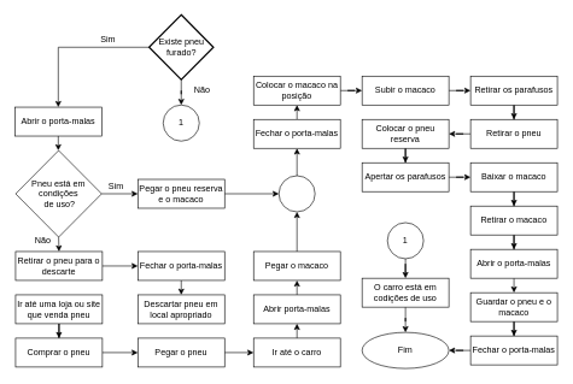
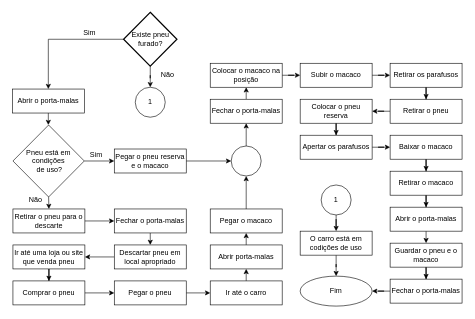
  <mxCell id="0" />
  <mxCell id="1" parent="0" />
  <mxCell id="2" value="" style="edgeStyle=orthogonalEdgeStyle;rounded=0;orthogonalLoop=1;jettySize=auto;html=1;" edge="1" parent="1" source="4" target="9"><mxGeometry relative="1" as="geometry" /></mxCell>
  <mxCell id="3" style="edgeStyle=orthogonalEdgeStyle;rounded=0;orthogonalLoop=1;jettySize=auto;html=1;exitX=0.5;exitY=1;exitDx=0;exitDy=0;entryX=0.5;entryY=0;entryDx=0;entryDy=0;" edge="1" parent="1" source="4" target="36"><mxGeometry relative="1" as="geometry" /></mxCell>
  <mxCell id="4" value="Pneu está em &lt;br&gt;condições&lt;br&gt;&amp;nbsp;de uso?" style="rhombus;whiteSpace=wrap;html=1;" vertex="1" parent="1"><mxGeometry x="21" y="208" width="119" height="120" as="geometry" /></mxCell>
  <mxCell id="5" value="" style="edgeStyle=orthogonalEdgeStyle;rounded=0;orthogonalLoop=1;jettySize=auto;html=1;" edge="1" parent="1" source="6" target="4"><mxGeometry relative="1" as="geometry" /></mxCell>
  <mxCell id="6" value="Abrir o porta-malas" style="rounded=0;whiteSpace=wrap;html=1;" vertex="1" parent="1"><mxGeometry x="20" y="148" width="120" height="40" as="geometry" /></mxCell>
  <mxCell id="7" style="edgeStyle=orthogonalEdgeStyle;rounded=0;orthogonalLoop=1;jettySize=auto;html=1;exitX=0.5;exitY=1;exitDx=0;exitDy=0;" edge="1" parent="1"><mxGeometry relative="1" as="geometry"><mxPoint x="623" y="122" as="sourcePoint" /><mxPoint x="623" y="122" as="targetPoint" /></mxGeometry></mxCell>
  <mxCell id="8" value="" style="edgeStyle=orthogonalEdgeStyle;rounded=0;orthogonalLoop=1;jettySize=auto;html=1;" edge="1" parent="1" source="9" target="54"><mxGeometry relative="1" as="geometry" /></mxCell>
  <mxCell id="9" value="Pegar o pneu reserva e o macaco" style="rounded=0;whiteSpace=wrap;html=1;" vertex="1" parent="1"><mxGeometry x="190" y="248" width="120" height="40" as="geometry" /></mxCell>
  <mxCell id="10" style="edgeStyle=orthogonalEdgeStyle;rounded=0;orthogonalLoop=1;jettySize=auto;html=1;exitX=0.5;exitY=0;exitDx=0;exitDy=0;entryX=0.5;entryY=1;entryDx=0;entryDy=0;" edge="1" parent="1" source="11" target="13"><mxGeometry relative="1" as="geometry" /></mxCell>
  <mxCell id="11" value="Fechar o porta-malas" style="rounded=0;whiteSpace=wrap;html=1;" vertex="1" parent="1"><mxGeometry x="350" y="165" width="120" height="40" as="geometry" /></mxCell>
  <mxCell id="12" value="" style="edgeStyle=orthogonalEdgeStyle;rounded=0;orthogonalLoop=1;jettySize=auto;html=1;" edge="1" parent="1" source="13" target="33"><mxGeometry relative="1" as="geometry" /></mxCell>
  <mxCell id="13" value="Colocar o macaco na posição" style="rounded=0;whiteSpace=wrap;html=1;" vertex="1" parent="1"><mxGeometry x="350" y="105" width="120" height="40" as="geometry" /></mxCell>
  <mxCell id="14" value="" style="edgeStyle=orthogonalEdgeStyle;rounded=0;orthogonalLoop=1;jettySize=auto;html=1;" edge="1" parent="1" source="15" target="17"><mxGeometry relative="1" as="geometry" /></mxCell>
  <mxCell id="15" value="Guardar o pneu e o macaco" style="rounded=0;whiteSpace=wrap;html=1;" vertex="1" parent="1"><mxGeometry x="650" y="405" width="120" height="40" as="geometry" /></mxCell>
  <mxCell id="16" value="" style="edgeStyle=orthogonalEdgeStyle;rounded=0;orthogonalLoop=1;jettySize=auto;html=1;" edge="1" parent="1" source="17" target="34"><mxGeometry relative="1" as="geometry" /></mxCell>
  <mxCell id="17" value="Fechar o porta-malas" style="rounded=0;whiteSpace=wrap;html=1;" vertex="1" parent="1"><mxGeometry x="650" y="465" width="120" height="40" as="geometry" /></mxCell>
  <mxCell id="18" value="" style="edgeStyle=orthogonalEdgeStyle;rounded=0;orthogonalLoop=1;jettySize=auto;html=1;" edge="1" parent="1" source="19" target="21"><mxGeometry relative="1" as="geometry" /></mxCell>
  <mxCell id="19" value="Colocar o pneu reserva" style="rounded=0;whiteSpace=wrap;html=1;" vertex="1" parent="1"><mxGeometry x="500" y="165" width="120" height="40" as="geometry" /></mxCell>
  <mxCell id="20" value="" style="edgeStyle=orthogonalEdgeStyle;rounded=0;orthogonalLoop=1;jettySize=auto;html=1;" edge="1" parent="1" source="21" target="27"><mxGeometry relative="1" as="geometry" /></mxCell>
  <mxCell id="21" value="Apertar os parafusos" style="rounded=0;whiteSpace=wrap;html=1;" vertex="1" parent="1"><mxGeometry x="500" y="225" width="120" height="40" as="geometry" /></mxCell>
  <mxCell id="22" style="edgeStyle=orthogonalEdgeStyle;rounded=0;orthogonalLoop=1;jettySize=auto;html=1;exitX=0.5;exitY=1;exitDx=0;exitDy=0;entryX=0.5;entryY=0;entryDx=0;entryDy=0;" edge="1" parent="1" source="23" target="15"><mxGeometry relative="1" as="geometry" /></mxCell>
  <mxCell id="23" value="Abrir o porta-malas" style="rounded=0;whiteSpace=wrap;html=1;" vertex="1" parent="1"><mxGeometry x="650" y="345" width="120" height="40" as="geometry" /></mxCell>
  <mxCell id="24" value="" style="edgeStyle=orthogonalEdgeStyle;rounded=0;orthogonalLoop=1;jettySize=auto;html=1;" edge="1" parent="1" source="25" target="23"><mxGeometry relative="1" as="geometry" /></mxCell>
  <mxCell id="25" value="Retirar o macaco" style="rounded=0;whiteSpace=wrap;html=1;" vertex="1" parent="1"><mxGeometry x="650" y="285" width="120" height="40" as="geometry" /></mxCell>
  <mxCell id="26" value="" style="edgeStyle=orthogonalEdgeStyle;rounded=0;orthogonalLoop=1;jettySize=auto;html=1;" edge="1" parent="1" source="27" target="25"><mxGeometry relative="1" as="geometry" /></mxCell>
  <mxCell id="27" value="Baixar o macaco" style="rounded=0;whiteSpace=wrap;html=1;" vertex="1" parent="1"><mxGeometry x="650" y="225" width="120" height="40" as="geometry" /></mxCell>
  <mxCell id="28" value="" style="edgeStyle=orthogonalEdgeStyle;rounded=0;orthogonalLoop=1;jettySize=auto;html=1;" edge="1" parent="1" source="29" target="19"><mxGeometry relative="1" as="geometry" /></mxCell>
  <mxCell id="29" value="Retirar o pneu" style="rounded=0;whiteSpace=wrap;html=1;" vertex="1" parent="1"><mxGeometry x="650" y="165" width="120" height="40" as="geometry" /></mxCell>
  <mxCell id="30" value="" style="edgeStyle=orthogonalEdgeStyle;rounded=0;orthogonalLoop=1;jettySize=auto;html=1;" edge="1" parent="1" source="31" target="29"><mxGeometry relative="1" as="geometry" /></mxCell>
  <mxCell id="31" value="Retirar os parafusos" style="rounded=0;whiteSpace=wrap;html=1;" vertex="1" parent="1"><mxGeometry x="650" y="105" width="120" height="40" as="geometry" /></mxCell>
  <mxCell id="32" value="" style="edgeStyle=orthogonalEdgeStyle;rounded=0;orthogonalLoop=1;jettySize=auto;html=1;" edge="1" parent="1" source="33" target="31"><mxGeometry relative="1" as="geometry" /></mxCell>
  <mxCell id="33" value="Subir o macaco" style="rounded=0;whiteSpace=wrap;html=1;" vertex="1" parent="1"><mxGeometry x="500" y="105" width="120" height="40" as="geometry" /></mxCell>
  <mxCell id="34" value="Fim" style="ellipse;whiteSpace=wrap;html=1;" vertex="1" parent="1"><mxGeometry x="500" y="460" width="120" height="50" as="geometry" /></mxCell>
  <mxCell id="35" value="" style="edgeStyle=orthogonalEdgeStyle;rounded=0;orthogonalLoop=1;jettySize=auto;html=1;" edge="1" parent="1" source="36" target="42"><mxGeometry relative="1" as="geometry" /></mxCell>
  <mxCell id="36" value="Retirar o pneu para o descarte" style="rounded=0;whiteSpace=wrap;html=1;" vertex="1" parent="1"><mxGeometry x="21" y="348" width="120" height="40" as="geometry" /></mxCell>
  <mxCell id="37" value="" style="edgeStyle=orthogonalEdgeStyle;rounded=0;orthogonalLoop=1;jettySize=auto;html=1;" edge="1" parent="1" source="38" target="40"><mxGeometry relative="1" as="geometry" /></mxCell>
  <mxCell id="38" value="Ir até uma loja ou site que venda pneu" style="rounded=0;whiteSpace=wrap;html=1;" vertex="1" parent="1"><mxGeometry x="21" y="408" width="120" height="40" as="geometry" /></mxCell>
  <mxCell id="39" value="" style="edgeStyle=orthogonalEdgeStyle;rounded=0;orthogonalLoop=1;jettySize=auto;html=1;" edge="1" parent="1" source="40" target="46"><mxGeometry relative="1" as="geometry" /></mxCell>
  <mxCell id="40" value="Comprar o pneu" style="rounded=0;whiteSpace=wrap;html=1;" vertex="1" parent="1"><mxGeometry x="21" y="468" width="120" height="40" as="geometry" /></mxCell>
  <mxCell id="41" style="edgeStyle=orthogonalEdgeStyle;rounded=0;orthogonalLoop=1;jettySize=auto;html=1;exitX=0.5;exitY=1;exitDx=0;exitDy=0;entryX=0.5;entryY=0;entryDx=0;entryDy=0;" edge="1" parent="1" source="42" target="44"><mxGeometry relative="1" as="geometry" /></mxCell>
  <mxCell id="42" value="Fechar o porta-malas" style="rounded=0;whiteSpace=wrap;html=1;" vertex="1" parent="1"><mxGeometry x="190" y="348" width="120" height="40" as="geometry" /></mxCell>
+ <mxCell id="43" value="" style="edgeStyle=orthogonalEdgeStyle;rounded=0;orthogonalLoop=1;jettySize=auto;html=1;" edge="1" parent="1" source="44" target="38"><mxGeometry relative="1" as="geometry" /></mxCell>
  <mxCell id="44" value="Descartar pneu em local apropriado" style="rounded=0;whiteSpace=wrap;html=1;" vertex="1" parent="1"><mxGeometry x="190" y="408" width="120" height="40" as="geometry" /></mxCell>
  <mxCell id="45" value="" style="edgeStyle=orthogonalEdgeStyle;rounded=0;orthogonalLoop=1;jettySize=auto;html=1;" edge="1" parent="1" source="46" target="48"><mxGeometry relative="1" as="geometry" /></mxCell>
  <mxCell id="46" value="Pegar o pneu" style="rounded=0;whiteSpace=wrap;html=1;" vertex="1" parent="1"><mxGeometry x="190" y="468" width="120" height="40" as="geometry" /></mxCell>
  <mxCell id="47" style="edgeStyle=orthogonalEdgeStyle;rounded=0;orthogonalLoop=1;jettySize=auto;html=1;exitX=0.5;exitY=0;exitDx=0;exitDy=0;entryX=0.5;entryY=1;entryDx=0;entryDy=0;" edge="1" parent="1" source="48" target="50"><mxGeometry relative="1" as="geometry" /></mxCell>
  <mxCell id="48" value="Ir até o carro" style="rounded=0;whiteSpace=wrap;html=1;" vertex="1" parent="1"><mxGeometry x="350" y="468" width="120" height="40" as="geometry" /></mxCell>
  <mxCell id="49" style="edgeStyle=orthogonalEdgeStyle;rounded=0;orthogonalLoop=1;jettySize=auto;html=1;exitX=0.5;exitY=0;exitDx=0;exitDy=0;entryX=0.5;entryY=1;entryDx=0;entryDy=0;" edge="1" parent="1" source="50" target="52"><mxGeometry relative="1" as="geometry" /></mxCell>
  <mxCell id="50" value="Abrir porta-malas" style="rounded=0;whiteSpace=wrap;html=1;" vertex="1" parent="1"><mxGeometry x="350" y="408" width="120" height="40" as="geometry" /></mxCell>
  <mxCell id="51" value="" style="edgeStyle=orthogonalEdgeStyle;rounded=0;orthogonalLoop=1;jettySize=auto;html=1;" edge="1" parent="1" source="52" target="54"><mxGeometry relative="1" as="geometry" /></mxCell>
  <mxCell id="52" value="Pegar o macaco" style="rounded=0;whiteSpace=wrap;html=1;" vertex="1" parent="1"><mxGeometry x="350" y="348" width="120" height="40" as="geometry" /></mxCell>
  <mxCell id="53" style="edgeStyle=orthogonalEdgeStyle;rounded=0;orthogonalLoop=1;jettySize=auto;html=1;exitX=0.5;exitY=0;exitDx=0;exitDy=0;entryX=0.5;entryY=1;entryDx=0;entryDy=0;" edge="1" parent="1" source="54" target="11"><mxGeometry relative="1" as="geometry" /></mxCell>
  <mxCell id="54" value="" style="ellipse;whiteSpace=wrap;html=1;aspect=fixed;" vertex="1" parent="1"><mxGeometry x="385" y="243" width="50" height="50" as="geometry" /></mxCell>
  <mxCell id="55" style="edgeStyle=orthogonalEdgeStyle;rounded=0;orthogonalLoop=1;jettySize=auto;html=1;exitX=0;exitY=0.5;exitDx=0;exitDy=0;exitPerimeter=0;entryX=0.5;entryY=0;entryDx=0;entryDy=0;" edge="1" parent="1" source="57" target="6"><mxGeometry relative="1" as="geometry" /></mxCell>
  <mxCell id="56" value="" style="edgeStyle=orthogonalEdgeStyle;rounded=0;orthogonalLoop=1;jettySize=auto;html=1;" edge="1" parent="1" source="57" target="61"><mxGeometry relative="1" as="geometry" /></mxCell>
  <mxCell id="57" value="Existe pneu furado?" style="strokeWidth=2;html=1;shape=mxgraph.flowchart.decision;whiteSpace=wrap;" vertex="1" parent="1"><mxGeometry x="205.5" y="20" width="89" height="90" as="geometry" /></mxCell>
  <mxCell id="58" value="Sim" style="text;html=1;strokeColor=none;fillColor=none;align=center;verticalAlign=middle;whiteSpace=wrap;rounded=0;" vertex="1" parent="1"><mxGeometry x="119" y="40" width="60" height="30" as="geometry" /></mxCell>
  <mxCell id="59" value="Sim" style="text;html=1;strokeColor=none;fillColor=none;align=center;verticalAlign=middle;whiteSpace=wrap;rounded=0;" vertex="1" parent="1"><mxGeometry x="130" y="243" width="60" height="30" as="geometry" /></mxCell>
  <mxCell id="60" value="Não" style="text;html=1;strokeColor=none;fillColor=none;align=center;verticalAlign=middle;whiteSpace=wrap;rounded=0;" vertex="1" parent="1"><mxGeometry x="29" y="318" width="60" height="30" as="geometry" /></mxCell>
  <mxCell id="61" value="1" style="ellipse;whiteSpace=wrap;html=1;aspect=fixed;" vertex="1" parent="1"><mxGeometry x="225" y="145" width="50" height="50" as="geometry" /></mxCell>
  <mxCell id="62" value="Não" style="text;html=1;strokeColor=none;fillColor=none;align=center;verticalAlign=middle;whiteSpace=wrap;rounded=0;" vertex="1" parent="1"><mxGeometry x="249" y="110" width="60" height="30" as="geometry" /></mxCell>
  <mxCell id="63" value="" style="edgeStyle=orthogonalEdgeStyle;rounded=0;orthogonalLoop=1;jettySize=auto;html=1;" edge="1" parent="1" source="64" target="66"><mxGeometry relative="1" as="geometry" /></mxCell>
  <mxCell id="64" value="1" style="ellipse;whiteSpace=wrap;html=1;aspect=fixed;" vertex="1" parent="1"><mxGeometry x="535" y="308" width="50" height="50" as="geometry" /></mxCell>
  <mxCell id="65" value="" style="edgeStyle=orthogonalEdgeStyle;rounded=0;orthogonalLoop=1;jettySize=auto;html=1;" edge="1" parent="1" source="66" target="34"><mxGeometry relative="1" as="geometry" /></mxCell>
  <mxCell id="66" value="O carro está em codições de uso" style="rounded=0;whiteSpace=wrap;html=1;" vertex="1" parent="1"><mxGeometry x="500" y="385" width="120" height="40" as="geometry" /></mxCell>
